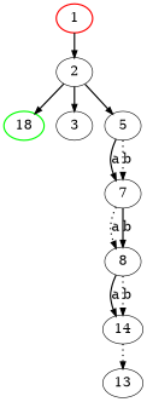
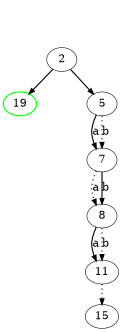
  digraph {
    node [fontsize=20]
    edge [fontsize=20 penwidth=2]
-   1 [color=red style=bold]
    2
-   19 [color=green style=bold label=18]
-   3
+   19 [color=green style=bold]
    5
    7
    n7 [label=8]
-   11 [label=14]
-   13
-   1 -> 2
+   11
+   13 [label=15]
    2 -> 19
-   2 -> 3
    2 -> 5
    5 -> 7 [label=a]
    5 -> 7 [label=b style=dotted]
    7 -> n7 [label=a style=dotted]
    7 -> n7 [label=b]
    n7 -> 11 [label=a]
    n7 -> 11 [label=b style=dotted]
    11 -> 13 [style=dotted]
  }
